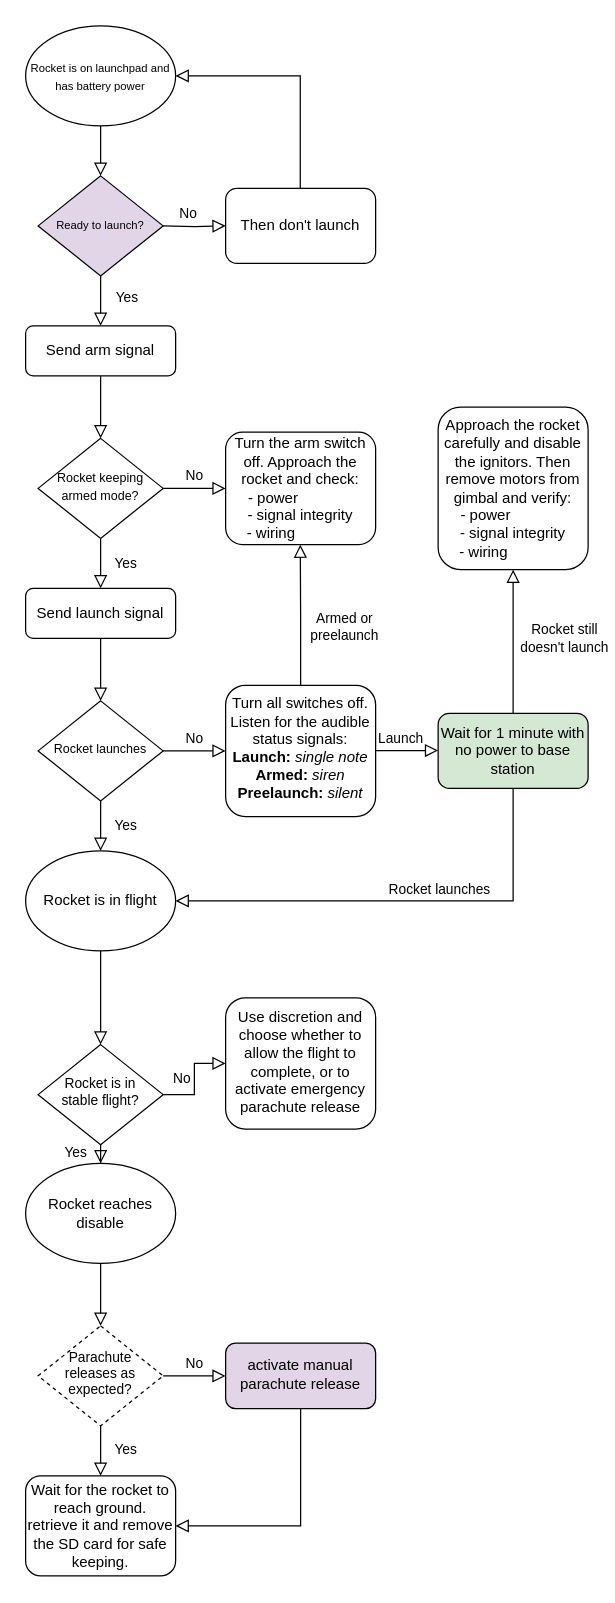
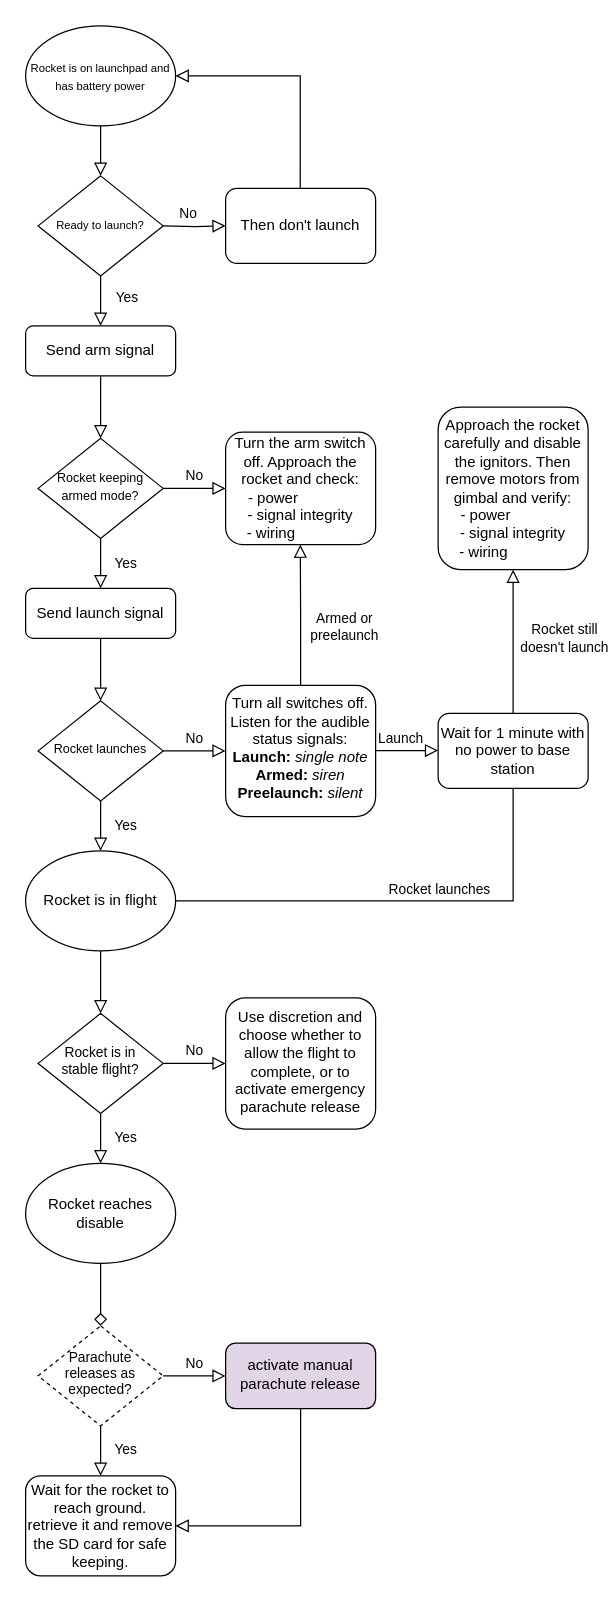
  <mxCell id="0" />
  <mxCell id="1" parent="0" />
  <mxCell id="2" value="" style="rounded=0;html=1;jettySize=auto;orthogonalLoop=1;fontSize=11;endArrow=block;endFill=0;endSize=8;strokeWidth=1;shadow=0;labelBackgroundColor=none;edgeStyle=orthogonalEdgeStyle;" parent="1" source="3" target="6" edge="1"><mxGeometry relative="1" as="geometry" /></mxCell>
  <mxCell id="3" value="Send arm signal" style="rounded=1;whiteSpace=wrap;html=1;fontSize=12;glass=0;strokeWidth=1;shadow=0;" parent="1" vertex="1"><mxGeometry x="20" y="260" width="120" height="40" as="geometry" /></mxCell>
  <mxCell id="4" value="Yes" style="rounded=0;html=1;jettySize=auto;orthogonalLoop=1;fontSize=11;endArrow=block;endFill=0;endSize=8;strokeWidth=1;shadow=0;labelBackgroundColor=none;edgeStyle=orthogonalEdgeStyle;" parent="1" source="6" edge="1"><mxGeometry x="0.013" y="20" relative="1" as="geometry"><mxPoint y="-1" as="offset" /><mxPoint x="80" y="470" as="targetPoint" /></mxGeometry></mxCell>
  <mxCell id="5" value="No" style="edgeStyle=orthogonalEdgeStyle;rounded=0;html=1;jettySize=auto;orthogonalLoop=1;fontSize=11;endArrow=block;endFill=0;endSize=8;strokeWidth=1;shadow=0;labelBackgroundColor=none;" parent="1" source="6" target="7" edge="1"><mxGeometry y="10" relative="1" as="geometry"><mxPoint as="offset" /></mxGeometry></mxCell>
  <mxCell id="6" value="&lt;font style=&quot;font-size: 10px;&quot;&gt;Rocket keeping armed mode?&lt;/font&gt;" style="rhombus;whiteSpace=wrap;html=1;shadow=0;fontFamily=Helvetica;fontSize=12;align=center;strokeWidth=1;spacing=9;spacingTop=-4;" parent="1" vertex="1"><mxGeometry x="30" y="350" width="100" height="80" as="geometry" /></mxCell>
  <mxCell id="7" value="Turn the arm switch off. Approach the rocket and check:&lt;div&gt;&amp;nbsp;- power&amp;nbsp; &amp;nbsp; &amp;nbsp; &amp;nbsp; &amp;nbsp; &amp;nbsp; &amp;nbsp;&amp;nbsp;&lt;/div&gt;&lt;div&gt;- signal integrity&lt;/div&gt;&lt;div&gt;- wiring&amp;nbsp; &amp;nbsp; &amp;nbsp; &amp;nbsp; &amp;nbsp; &amp;nbsp;&lt;span style=&quot;background-color: transparent; color: light-dark(rgb(0, 0, 0), rgb(255, 255, 255));&quot;&gt;&amp;nbsp; &amp;nbsp;&lt;/span&gt;&lt;/div&gt;" style="rounded=1;whiteSpace=wrap;html=1;fontSize=12;glass=0;strokeWidth=1;shadow=0;" parent="1" vertex="1"><mxGeometry x="180" y="345" width="120" height="90" as="geometry" /></mxCell>
  <mxCell id="8" value="" style="rounded=0;html=1;jettySize=auto;orthogonalLoop=1;fontSize=11;endArrow=block;endFill=0;endSize=8;strokeWidth=1;shadow=0;labelBackgroundColor=none;edgeStyle=orthogonalEdgeStyle;" edge="1" parent="1" source="10"><mxGeometry x="-0.506" y="40" relative="1" as="geometry"><mxPoint as="offset" /><mxPoint x="80" y="260" as="targetPoint" /></mxGeometry></mxCell>
  <mxCell id="9" value="Yes" style="edgeLabel;html=1;align=center;verticalAlign=middle;resizable=0;points=[];labelBackgroundColor=none;" vertex="1" connectable="0" parent="8"><mxGeometry x="-0.244" relative="1" as="geometry"><mxPoint x="20" y="1" as="offset" /></mxGeometry></mxCell>
- <mxCell id="10" value="Ready to launch?" style="rhombus;whiteSpace=wrap;html=1;shadow=0;fontFamily=Helvetica;fontSize=9;align=center;strokeWidth=1;spacing=6;spacingTop=6;spacingRight=6;spacingLeft=6;spacingBottom=6;fillColor=#e1d5e7;" vertex="1" parent="1"><mxGeometry x="30" y="140" width="100" height="80" as="geometry" /></mxCell>
+ <mxCell id="10" value="Ready to launch?" style="rhombus;whiteSpace=wrap;html=1;shadow=0;fontFamily=Helvetica;fontSize=9;align=center;strokeWidth=1;spacing=6;spacingTop=6;spacingRight=6;spacingLeft=6;spacingBottom=6;" vertex="1" parent="1"><mxGeometry x="30" y="140" width="100" height="80" as="geometry" /></mxCell>
  <mxCell id="11" value="" style="rounded=0;html=1;jettySize=auto;orthogonalLoop=1;fontSize=11;endArrow=block;endFill=0;endSize=8;strokeWidth=1;shadow=0;labelBackgroundColor=none;edgeStyle=orthogonalEdgeStyle;" edge="1" parent="1"><mxGeometry relative="1" as="geometry"><mxPoint x="80" y="140" as="targetPoint" /><mxPoint x="80.032" y="90" as="sourcePoint" /></mxGeometry></mxCell>
  <mxCell id="12" value="No" style="edgeStyle=orthogonalEdgeStyle;rounded=0;html=1;jettySize=auto;orthogonalLoop=1;fontSize=11;endArrow=block;endFill=0;endSize=8;strokeWidth=1;shadow=0;labelBackgroundColor=none;" edge="1" parent="1" target="13"><mxGeometry x="-0.216" y="10" relative="1" as="geometry"><mxPoint as="offset" /><mxPoint x="130" as="sourcePoint" y="180" /></mxGeometry></mxCell>
  <mxCell id="13" value="Then don't launch" style="rounded=1;whiteSpace=wrap;html=1;fontSize=12;glass=0;strokeWidth=1;shadow=0;" vertex="1" parent="1"><mxGeometry x="180" y="150" width="120" height="60" as="geometry" /></mxCell>
  <mxCell id="14" value="" style="rounded=0;html=1;jettySize=auto;orthogonalLoop=1;fontSize=11;endArrow=block;endFill=0;endSize=8;strokeWidth=1;shadow=0;labelBackgroundColor=none;edgeStyle=orthogonalEdgeStyle;entryX=1;entryY=0.5;entryDx=0;entryDy=0;" edge="1" parent="1" target="28"><mxGeometry relative="1" as="geometry"><mxPoint x="140" y="70" as="targetPoint" /><mxPoint x="239.71" y="150" as="sourcePoint" /><Array as="points"><mxPoint x="240" y="60" /></Array></mxGeometry></mxCell>
  <mxCell id="15" value="" style="rounded=0;html=1;jettySize=auto;orthogonalLoop=1;fontSize=11;endArrow=block;endFill=0;endSize=8;strokeWidth=1;shadow=0;labelBackgroundColor=none;edgeStyle=orthogonalEdgeStyle;" edge="1" parent="1" source="16" target="19"><mxGeometry relative="1" as="geometry" /></mxCell>
  <mxCell id="16" value="Send launch signal" style="rounded=1;whiteSpace=wrap;html=1;fontSize=12;glass=0;strokeWidth=1;shadow=0;" vertex="1" parent="1"><mxGeometry x="20" y="470" width="120" height="40" as="geometry" /></mxCell>
  <mxCell id="17" value="Yes" style="rounded=0;html=1;jettySize=auto;orthogonalLoop=1;fontSize=11;endArrow=block;endFill=0;endSize=8;strokeWidth=1;shadow=0;labelBackgroundColor=none;edgeStyle=orthogonalEdgeStyle;" edge="1" parent="1" source="19"><mxGeometry x="0.013" y="20" relative="1" as="geometry"><mxPoint y="-1" as="offset" /><mxPoint x="80" y="680" as="targetPoint" /></mxGeometry></mxCell>
  <mxCell id="18" value="No" style="edgeStyle=orthogonalEdgeStyle;rounded=0;html=1;jettySize=auto;orthogonalLoop=1;fontSize=11;endArrow=block;endFill=0;endSize=8;strokeWidth=1;shadow=0;labelBackgroundColor=none;" edge="1" parent="1" source="19" target="20"><mxGeometry y="10" relative="1" as="geometry"><mxPoint as="offset" /></mxGeometry></mxCell>
  <mxCell id="19" value="&lt;font style=&quot;font-size: 10px;&quot;&gt;Rocket launches&lt;/font&gt;" style="rhombus;whiteSpace=wrap;html=1;shadow=0;fontFamily=Helvetica;fontSize=12;align=center;strokeWidth=1;spacing=9;spacingTop=-4;" vertex="1" parent="1"><mxGeometry x="30" y="560" width="100" height="80" as="geometry" /></mxCell>
  <mxCell id="20" value="Turn all switches off. Listen for the audible status signals:&lt;div&gt;&lt;b&gt;Launch: &lt;/b&gt;&lt;i&gt;single note&lt;/i&gt;&lt;br&gt;&lt;div&gt;&lt;b&gt;Armed: &lt;/b&gt;&lt;i&gt;siren&lt;/i&gt;&lt;/div&gt;&lt;div&gt;&lt;b&gt;Preelaunch: &lt;/b&gt;&lt;i&gt;silent&lt;/i&gt;&lt;/div&gt;&lt;div&gt;&lt;br&gt;&lt;/div&gt;&lt;/div&gt;" style="rounded=1;whiteSpace=wrap;html=1;fontSize=12;glass=0;strokeWidth=1;shadow=0;spacing=2;spacingTop=10;" vertex="1" parent="1"><mxGeometry x="180" y="547.5" width="120" height="105" as="geometry" /></mxCell>
  <mxCell id="21" value="" style="rounded=0;html=1;jettySize=auto;orthogonalLoop=1;fontSize=11;endArrow=block;endFill=0;endSize=8;strokeWidth=1;shadow=0;labelBackgroundColor=none;edgeStyle=orthogonalEdgeStyle;entryX=0.5;entryY=0;entryDx=0;entryDy=0;exitX=0.5;exitY=0;exitDx=0;exitDy=0;" edge="1" parent="1" source="20"><mxGeometry relative="1" as="geometry"><mxPoint x="239.72" y="485" as="sourcePoint" /><mxPoint x="239.72" y="435" as="targetPoint" /></mxGeometry></mxCell>
  <mxCell id="22" value="Armed&amp;nbsp;&lt;span style=&quot;color: light-dark(rgb(0, 0, 0), rgb(255, 255, 255));&quot;&gt;or&lt;/span&gt;&lt;div&gt;&lt;span style=&quot;color: light-dark(rgb(0, 0, 0), rgb(255, 255, 255));&quot;&gt;preelaunch&lt;/span&gt;&lt;/div&gt;" style="edgeLabel;html=1;align=center;verticalAlign=middle;resizable=0;points=[];labelBackgroundColor=none;" vertex="1" connectable="0" parent="21"><mxGeometry x="0.064" y="-1" relative="1" as="geometry"><mxPoint x="33" y="13" as="offset" /></mxGeometry></mxCell>
  <mxCell id="23" value="Launch" style="edgeStyle=orthogonalEdgeStyle;rounded=0;html=1;jettySize=auto;orthogonalLoop=1;fontSize=11;endArrow=block;endFill=0;endSize=8;strokeWidth=1;shadow=0;labelBackgroundColor=none;" edge="1" parent="1"><mxGeometry x="-0.2" y="10" relative="1" as="geometry"><mxPoint as="offset" /><mxPoint x="300" y="599.72" as="sourcePoint" /><mxPoint x="350" y="599.72" as="targetPoint" /></mxGeometry></mxCell>
- <mxCell id="24" value="Wait for 1 minute with no power to base station" style="rounded=1;whiteSpace=wrap;html=1;fontSize=12;glass=0;strokeWidth=1;shadow=0;fillColor=#d5e8d4;" vertex="1" parent="1"><mxGeometry x="350" y="570" width="120" height="60" as="geometry" /></mxCell>
- <mxCell id="25" value="" style="rounded=0;html=1;jettySize=auto;orthogonalLoop=1;fontSize=11;endArrow=block;endFill=0;endSize=8;strokeWidth=1;shadow=0;labelBackgroundColor=none;edgeStyle=orthogonalEdgeStyle;exitX=0.5;exitY=1;exitDx=0;exitDy=0;entryX=1;entryY=0.5;entryDx=0;entryDy=0;" edge="1" parent="1" source="24" target="27"><mxGeometry relative="1" as="geometry"><mxPoint x="409.91" y="630" as="sourcePoint" /><mxPoint x="410" y="680" as="targetPoint" /></mxGeometry></mxCell>
+ <mxCell id="24" value="Wait for 1 minute with no power to base station" style="rounded=1;whiteSpace=wrap;html=1;fontSize=12;glass=0;strokeWidth=1;shadow=0;" vertex="1" parent="1"><mxGeometry x="350" y="570" width="120" height="60" as="geometry" /></mxCell>
+ <mxCell id="25" value="" style="rounded=0;html=1;jettySize=auto;orthogonalLoop=1;fontSize=11;endArrow=none;endFill=0;endSize=8;strokeWidth=1;shadow=0;labelBackgroundColor=none;edgeStyle=orthogonalEdgeStyle;exitX=0.5;exitY=1;exitDx=0;exitDy=0;entryX=1;entryY=0.5;entryDx=0;entryDy=0;" edge="1" parent="1" source="24" target="27"><mxGeometry relative="1" as="geometry"><mxPoint x="409.91" y="630" as="sourcePoint" /><mxPoint x="410" y="680" as="targetPoint" /></mxGeometry></mxCell>
  <mxCell id="26" value="Rocket launches" style="edgeLabel;html=1;align=center;verticalAlign=middle;resizable=0;points=[];labelBackgroundColor=none;" vertex="1" connectable="0" parent="25"><mxGeometry x="-0.21" relative="1" as="geometry"><mxPoint x="-8" y="-10" as="offset" /></mxGeometry></mxCell>
  <mxCell id="27" value="Rocket is in flight" style="ellipse;whiteSpace=wrap;html=1;" vertex="1" parent="1"><mxGeometry x="20" y="680" width="120" height="80" as="geometry" /></mxCell>
  <mxCell id="28" value="&lt;span style=&quot;font-size: 9px;&quot;&gt;Rocket is on launchpad and has battery power&lt;/span&gt;" style="ellipse;whiteSpace=wrap;html=1;" vertex="1" parent="1"><mxGeometry x="20" y="20" width="120" height="80" as="geometry" /></mxCell>
  <mxCell id="29" value="Approach the rocket carefully and disable the ignitors. Then remove motors from gimbal and&amp;nbsp;&lt;span style=&quot;background-color: transparent; color: light-dark(rgb(0, 0, 0), rgb(255, 255, 255));&quot;&gt;verify:&lt;/span&gt;&lt;div&gt;&lt;div&gt;&amp;nbsp;- power&amp;nbsp; &amp;nbsp; &amp;nbsp; &amp;nbsp; &amp;nbsp; &amp;nbsp; &amp;nbsp;&amp;nbsp;&lt;/div&gt;&lt;div&gt;- signal integrity&lt;/div&gt;&lt;div&gt;- wiring&amp;nbsp; &amp;nbsp; &amp;nbsp; &amp;nbsp; &amp;nbsp; &amp;nbsp;&lt;span style=&quot;background-color: transparent; color: light-dark(rgb(0, 0, 0), rgb(255, 255, 255));&quot;&gt;&amp;nbsp; &amp;nbsp;&lt;/span&gt;&lt;/div&gt;&lt;/div&gt;" style="rounded=1;whiteSpace=wrap;html=1;fontSize=12;glass=0;strokeWidth=1;shadow=0;" vertex="1" parent="1"><mxGeometry x="350" y="325" width="120" height="130" as="geometry" /></mxCell>
  <mxCell id="30" value="" style="rounded=0;html=1;jettySize=auto;orthogonalLoop=1;fontSize=11;endArrow=block;endFill=0;endSize=8;strokeWidth=1;shadow=0;labelBackgroundColor=none;edgeStyle=orthogonalEdgeStyle;exitX=0.5;exitY=0;exitDx=0;exitDy=0;entryX=0.5;entryY=1;entryDx=0;entryDy=0;" edge="1" parent="1" source="24" target="29"><mxGeometry relative="1" as="geometry"><mxPoint x="409.87" y="515" as="sourcePoint" /><mxPoint x="409.87" y="465" as="targetPoint" /></mxGeometry></mxCell>
  <mxCell id="31" value="Rocket still&lt;div&gt;doesn't&amp;nbsp;&lt;span style=&quot;color: light-dark(rgb(0, 0, 0), rgb(255, 255, 255));&quot;&gt;launch&lt;/span&gt;&lt;/div&gt;" style="edgeLabel;html=1;align=center;verticalAlign=middle;resizable=0;points=[];labelBackgroundColor=none;" vertex="1" connectable="0" parent="30"><mxGeometry x="0.001" y="1" relative="1" as="geometry"><mxPoint x="41" y="-3" as="offset" /></mxGeometry></mxCell>
  <mxCell id="32" value="" style="rounded=0;html=1;jettySize=auto;orthogonalLoop=1;fontSize=11;endArrow=block;endFill=0;endSize=8;strokeWidth=1;shadow=0;labelBackgroundColor=none;edgeStyle=orthogonalEdgeStyle;exitX=0.5;exitY=1;exitDx=0;exitDy=0;" edge="1" parent="1" target="35" source="27"><mxGeometry relative="1" as="geometry"><mxPoint x="80" y="770" as="sourcePoint" /></mxGeometry></mxCell>
  <mxCell id="33" value="Yes" style="rounded=0;html=1;jettySize=auto;orthogonalLoop=1;fontSize=11;endArrow=block;endFill=0;endSize=8;strokeWidth=1;shadow=0;labelBackgroundColor=none;edgeStyle=orthogonalEdgeStyle;entryX=0.5;entryY=0;entryDx=0;entryDy=0;" edge="1" parent="1" source="35" target="37"><mxGeometry x="0.013" y="20" relative="1" as="geometry"><mxPoint y="-1" as="offset" /><mxPoint x="80" y="930" as="targetPoint" /></mxGeometry></mxCell>
  <mxCell id="34" value="No" style="edgeStyle=orthogonalEdgeStyle;rounded=0;html=1;jettySize=auto;orthogonalLoop=1;fontSize=11;endArrow=block;endFill=0;endSize=8;strokeWidth=1;shadow=0;labelBackgroundColor=none;" edge="1" parent="1" source="35" target="36"><mxGeometry y="10" relative="1" as="geometry"><mxPoint as="offset" /></mxGeometry></mxCell>
- <mxCell id="35" value="&lt;font style=&quot;font-size: 11px;&quot;&gt;Rocket is in stable flight?&lt;/font&gt;" style="rhombus;whiteSpace=wrap;html=1;shadow=0;fontFamily=Helvetica;fontSize=9;align=center;strokeWidth=1;spacing=9;spacingTop=-4;" vertex="1" parent="1"><mxGeometry x="30" y="835" width="100" height="80" as="geometry" /></mxCell>
+ <mxCell id="35" value="&lt;font style=&quot;font-size: 11px;&quot;&gt;Rocket is in stable flight?&lt;/font&gt;" style="rhombus;whiteSpace=wrap;html=1;shadow=0;fontFamily=Helvetica;fontSize=9;align=center;strokeWidth=1;spacing=9;spacingTop=-4;" vertex="1" parent="1"><mxGeometry x="30" y="810" width="100" height="80" as="geometry" /></mxCell>
  <mxCell id="36" value="&lt;div&gt;&lt;div&gt;Use discretion and choose whether to allow the flight to complete, or to activate emergency parachute release&lt;/div&gt;&lt;/div&gt;" style="rounded=1;whiteSpace=wrap;html=1;fontSize=12;glass=0;strokeWidth=1;shadow=0;spacing=1;spacingTop=-2;" vertex="1" parent="1"><mxGeometry x="180" y="797.5" width="120" height="105" as="geometry" /></mxCell>
  <mxCell id="37" value="Rocket reaches disable" style="ellipse;whiteSpace=wrap;html=1;" vertex="1" parent="1"><mxGeometry x="20" y="930" width="120" height="80" as="geometry" /></mxCell>
- <mxCell id="38" value="" style="rounded=0;html=1;jettySize=auto;orthogonalLoop=1;fontSize=11;endArrow=block;endFill=0;endSize=8;strokeWidth=1;shadow=0;labelBackgroundColor=none;edgeStyle=orthogonalEdgeStyle;exitX=0.5;exitY=1;exitDx=0;exitDy=0;" edge="1" parent="1" target="41" source="37"><mxGeometry relative="1" as="geometry"><mxPoint x="80" y="1010" as="sourcePoint" /></mxGeometry></mxCell>
+ <mxCell id="38" value="" style="rounded=0;html=1;jettySize=auto;orthogonalLoop=1;fontSize=11;endArrow=diamond;endFill=0;endSize=8;strokeWidth=1;shadow=0;labelBackgroundColor=none;edgeStyle=orthogonalEdgeStyle;exitX=0.5;exitY=1;exitDx=0;exitDy=0;" edge="1" parent="1" target="41" source="37"><mxGeometry relative="1" as="geometry"><mxPoint x="80" y="1010" as="sourcePoint" /></mxGeometry></mxCell>
  <mxCell id="39" value="Yes" style="rounded=0;html=1;jettySize=auto;orthogonalLoop=1;fontSize=11;endArrow=block;endFill=0;endSize=8;strokeWidth=1;shadow=0;labelBackgroundColor=none;edgeStyle=orthogonalEdgeStyle;entryX=0.5;entryY=0;entryDx=0;entryDy=0;" edge="1" parent="1" source="41" target="43"><mxGeometry x="0.013" y="20" relative="1" as="geometry"><mxPoint y="-1" as="offset" /><mxPoint x="80" y="1180" as="targetPoint" /></mxGeometry></mxCell>
  <mxCell id="40" value="No" style="edgeStyle=orthogonalEdgeStyle;rounded=0;html=1;jettySize=auto;orthogonalLoop=1;fontSize=11;endArrow=block;endFill=0;endSize=8;strokeWidth=1;shadow=0;labelBackgroundColor=none;" edge="1" parent="1" source="41" target="42"><mxGeometry y="10" relative="1" as="geometry"><mxPoint as="offset" /></mxGeometry></mxCell>
  <mxCell id="41" value="&lt;span style=&quot;font-size: 11px;&quot;&gt;Parachute releases as expected?&lt;/span&gt;" style="rhombus;whiteSpace=wrap;html=1;shadow=0;fontFamily=Helvetica;fontSize=9;align=center;strokeWidth=1;spacing=9;spacingTop=-4;dashed=1;" vertex="1" parent="1"><mxGeometry x="30" y="1060" width="100" height="80" as="geometry" /></mxCell>
  <mxCell id="42" value="&lt;div&gt;&lt;div&gt;activate manual parachute release&lt;/div&gt;&lt;/div&gt;" style="rounded=1;whiteSpace=wrap;html=1;fontSize=12;glass=0;strokeWidth=1;shadow=0;spacing=1;spacingTop=-2;fillColor=#e1d5e7;" vertex="1" parent="1"><mxGeometry x="180" y="1073.75" width="120" height="52.5" as="geometry" /></mxCell>
  <mxCell id="43" value="Wait for the rocket to reach ground.&lt;div&gt;retrieve it and remove the SD card for safe keeping.&lt;/div&gt;" style="rounded=1;whiteSpace=wrap;html=1;fontSize=12;glass=0;strokeWidth=1;shadow=0;" vertex="1" parent="1"><mxGeometry x="20" y="1180" width="120" height="80" as="geometry" /></mxCell>
  <mxCell id="44" value="" style="rounded=0;html=1;jettySize=auto;orthogonalLoop=1;fontSize=11;endArrow=block;endFill=0;endSize=8;strokeWidth=1;shadow=0;labelBackgroundColor=none;edgeStyle=orthogonalEdgeStyle;exitX=0.5;exitY=1;exitDx=0;exitDy=0;entryX=1;entryY=0.5;entryDx=0;entryDy=0;" edge="1" parent="1" source="42" target="43"><mxGeometry relative="1" as="geometry"><mxPoint x="239.77" y="1130" as="sourcePoint" /><mxPoint x="239.77" y="1180" as="targetPoint" /></mxGeometry></mxCell>
